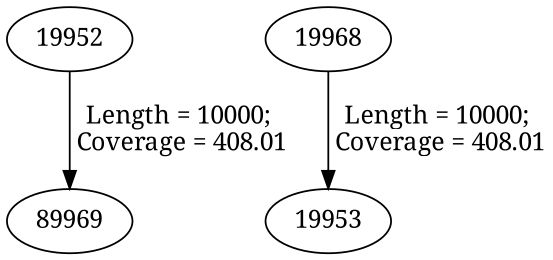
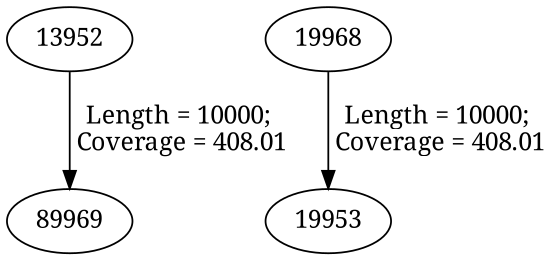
  digraph {
    fontname="Noto Serif"
    node [fontname="Noto Serif"]
    edge [fontname="Noto Serif"]
    n1 [label=89969]
-   19952
+   19952 [label=13952]
    19968
    19953
    19952 -> n1 [label="Length = 10000;\n Coverage = 408.01"]
    19968 -> 19953 [label="Length = 10000;\n Coverage = 408.01"]
  }
